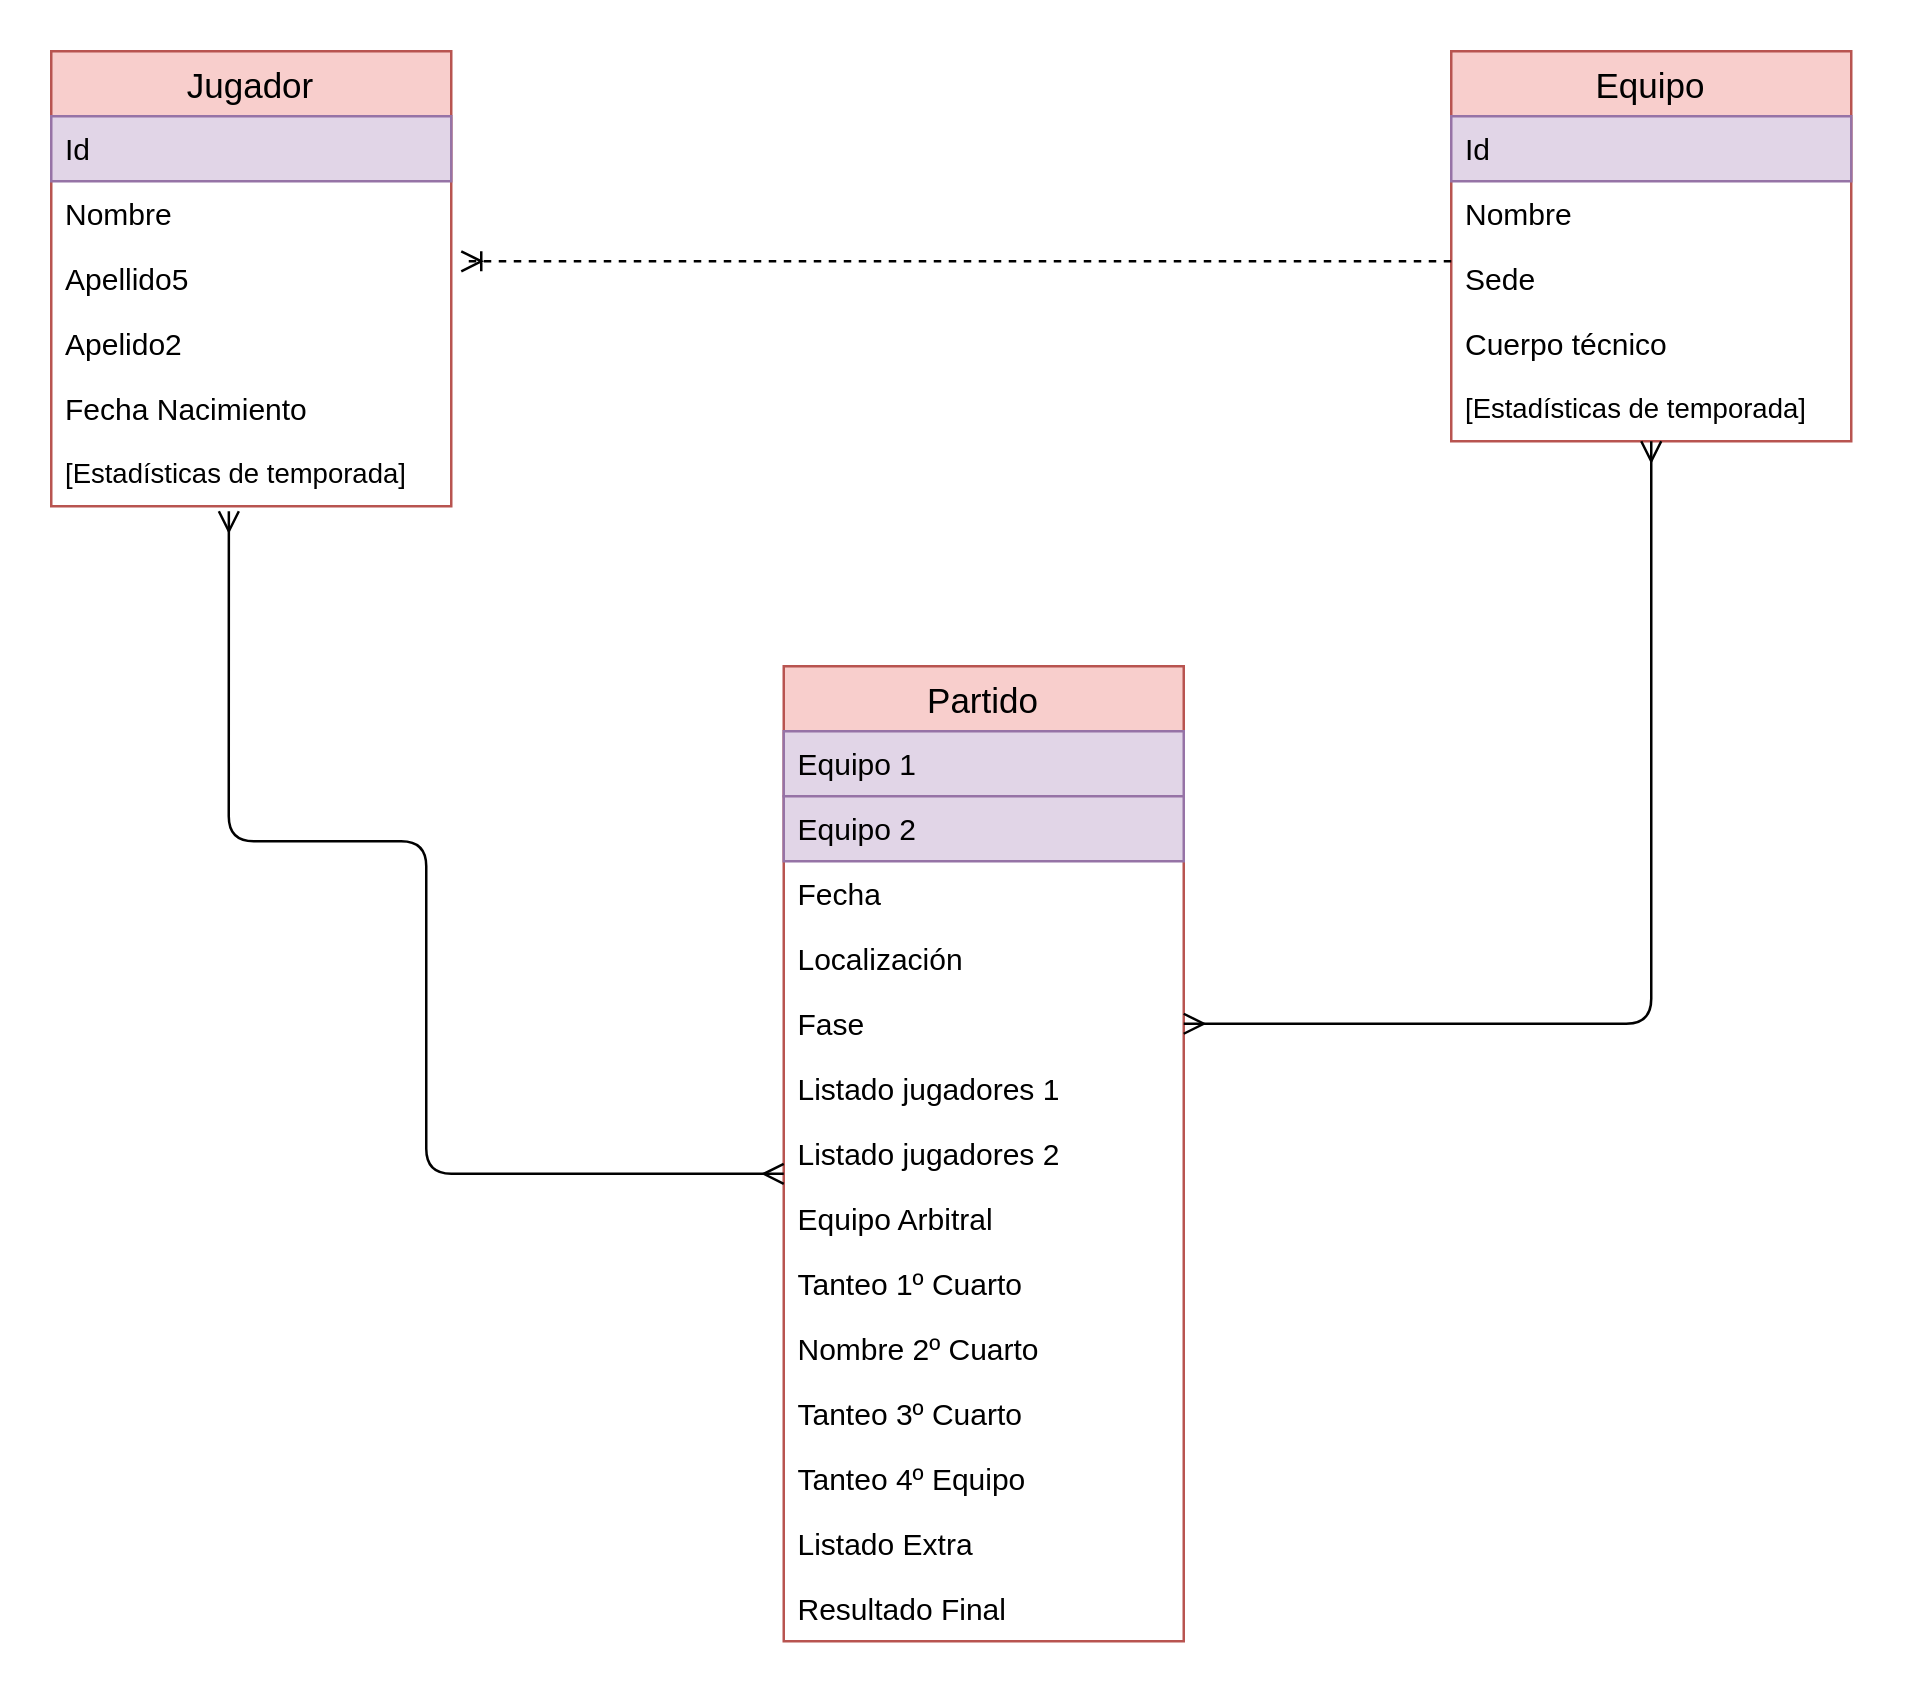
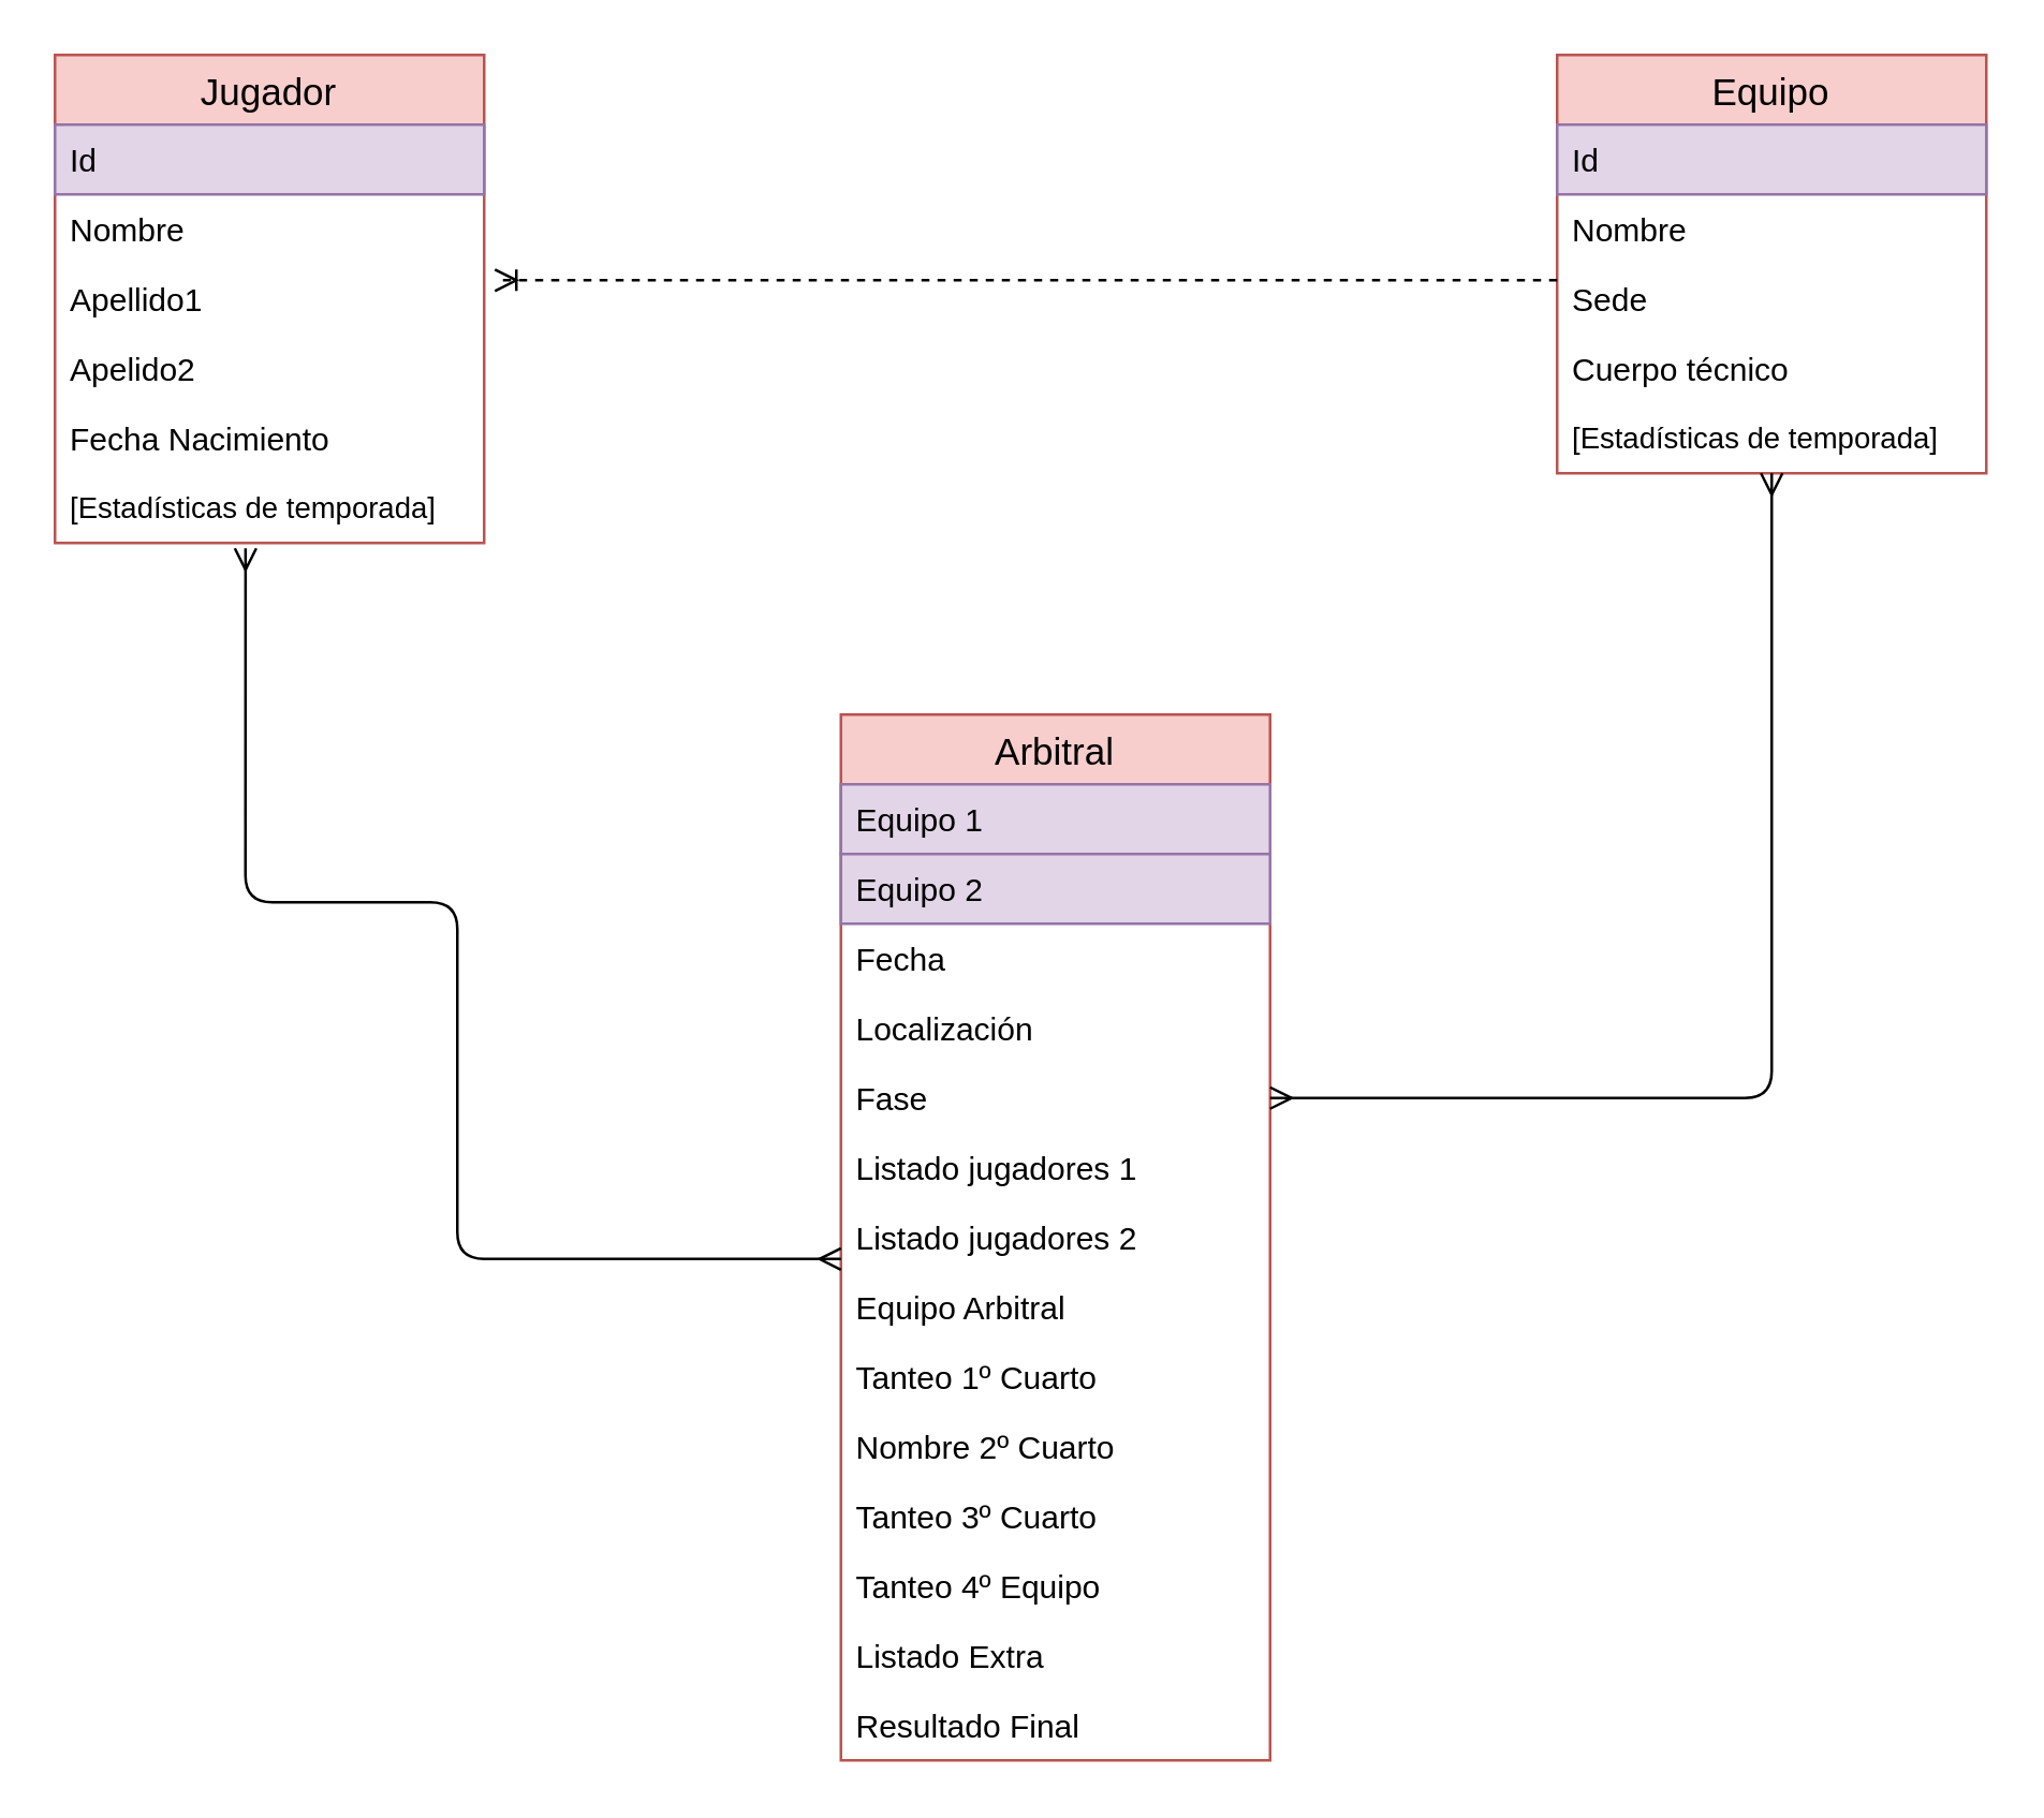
  <mxCell id="0" />
  <mxCell id="1" parent="0" />
  <mxCell id="2" value="Jugador" style="swimlane;fontStyle=0;childLayout=stackLayout;horizontal=1;startSize=26;fillColor=#f8cecc;horizontalStack=0;resizeParent=1;resizeParentMax=0;resizeLast=0;collapsible=1;marginBottom=0;swimlaneFillColor=#ffffff;align=center;fontSize=14;strokeColor=#b85450;" vertex="1" parent="1"><mxGeometry x="20" y="20" width="160" height="182" as="geometry"><mxRectangle x="60" y="50" width="80" height="26" as="alternateBounds" /></mxGeometry></mxCell>
  <mxCell id="3" value="Id" style="text;strokeColor=#9673a6;fillColor=#E1D5E7;spacingLeft=4;spacingRight=4;overflow=hidden;rotatable=0;points=[[0,0.5],[1,0.5]];portConstraint=eastwest;fontSize=12;shadow=0;" vertex="1" parent="2"><mxGeometry y="26" width="160" height="26" as="geometry" /></mxCell>
  <mxCell id="4" value="Nombre" style="text;strokeColor=none;fillColor=none;spacingLeft=4;spacingRight=4;overflow=hidden;rotatable=0;points=[[0,0.5],[1,0.5]];portConstraint=eastwest;fontSize=12;" vertex="1" parent="2"><mxGeometry y="52" width="160" height="26" as="geometry" /></mxCell>
- <mxCell id="5" value="Apellido5" style="text;strokeColor=none;fillColor=none;spacingLeft=4;spacingRight=4;overflow=hidden;rotatable=0;points=[[0,0.5],[1,0.5]];portConstraint=eastwest;fontSize=12;" vertex="1" parent="2"><mxGeometry y="78" width="160" height="26" as="geometry" /></mxCell>
+ <mxCell id="5" value="Apellido1" style="text;strokeColor=none;fillColor=none;spacingLeft=4;spacingRight=4;overflow=hidden;rotatable=0;points=[[0,0.5],[1,0.5]];portConstraint=eastwest;fontSize=12;" vertex="1" parent="2"><mxGeometry y="78" width="160" height="26" as="geometry" /></mxCell>
  <mxCell id="6" value="Apelido2" style="text;strokeColor=none;fillColor=none;spacingLeft=4;spacingRight=4;overflow=hidden;rotatable=0;points=[[0,0.5],[1,0.5]];portConstraint=eastwest;fontSize=12;" vertex="1" parent="2"><mxGeometry y="104" width="160" height="26" as="geometry" /></mxCell>
  <mxCell id="7" value="Fecha Nacimiento" style="text;strokeColor=none;fillColor=none;spacingLeft=4;spacingRight=4;overflow=hidden;rotatable=0;points=[[0,0.5],[1,0.5]];portConstraint=eastwest;fontSize=12;" vertex="1" parent="2"><mxGeometry y="130" width="160" height="26" as="geometry" /></mxCell>
  <mxCell id="8" value="[Estadísticas de temporada]" style="text;strokeColor=none;fillColor=none;spacingLeft=4;spacingRight=4;overflow=hidden;rotatable=0;points=[[0,0.5],[1,0.5]];portConstraint=eastwest;fontSize=11;" vertex="1" parent="2"><mxGeometry y="156" width="160" height="26" as="geometry" /></mxCell>
  <mxCell id="9" value="Equipo" style="swimlane;fontStyle=0;childLayout=stackLayout;horizontal=1;startSize=26;fillColor=#f8cecc;horizontalStack=0;resizeParent=1;resizeParentMax=0;resizeLast=0;collapsible=1;marginBottom=0;swimlaneFillColor=#ffffff;align=center;fontSize=14;strokeColor=#b85450;" vertex="1" parent="1"><mxGeometry x="580" y="20" width="160" height="156" as="geometry" /></mxCell>
  <mxCell id="10" value="Id" style="text;strokeColor=#9673a6;fillColor=#e1d5e7;spacingLeft=4;spacingRight=4;overflow=hidden;rotatable=0;points=[[0,0.5],[1,0.5]];portConstraint=eastwest;fontSize=12;" vertex="1" parent="9"><mxGeometry y="26" width="160" height="26" as="geometry" /></mxCell>
  <mxCell id="11" value="Nombre" style="text;strokeColor=none;fillColor=none;spacingLeft=4;spacingRight=4;overflow=hidden;rotatable=0;points=[[0,0.5],[1,0.5]];portConstraint=eastwest;fontSize=12;" vertex="1" parent="9"><mxGeometry y="52" width="160" height="26" as="geometry" /></mxCell>
  <mxCell id="12" value="Sede" style="text;strokeColor=none;fillColor=none;spacingLeft=4;spacingRight=4;overflow=hidden;rotatable=0;points=[[0,0.5],[1,0.5]];portConstraint=eastwest;fontSize=12;" vertex="1" parent="9"><mxGeometry y="78" width="160" height="26" as="geometry" /></mxCell>
  <mxCell id="13" value="Cuerpo técnico" style="text;strokeColor=none;fillColor=none;spacingLeft=4;spacingRight=4;overflow=hidden;rotatable=0;points=[[0,0.5],[1,0.5]];portConstraint=eastwest;fontSize=12;shadow=0;" vertex="1" parent="9"><mxGeometry y="104" width="160" height="26" as="geometry" /></mxCell>
  <mxCell id="14" value="[Estadísticas de temporada]" style="text;strokeColor=none;fillColor=none;spacingLeft=4;spacingRight=4;overflow=hidden;rotatable=0;points=[[0,0.5],[1,0.5]];portConstraint=eastwest;fontSize=11;shadow=0;" vertex="1" parent="9"><mxGeometry y="130" width="160" height="26" as="geometry" /></mxCell>
- <mxCell id="15" value="Partido" style="swimlane;fontStyle=0;childLayout=stackLayout;horizontal=1;startSize=26;fillColor=#f8cecc;horizontalStack=0;resizeParent=1;resizeParentMax=0;resizeLast=0;collapsible=1;marginBottom=0;swimlaneFillColor=#ffffff;align=center;fontSize=14;strokeColor=#b85450;" vertex="1" parent="1"><mxGeometry x="313" y="266" width="160" height="390" as="geometry" /></mxCell>
+ <mxCell id="15" value="Arbitral" style="swimlane;fontStyle=0;childLayout=stackLayout;horizontal=1;startSize=26;fillColor=#f8cecc;horizontalStack=0;resizeParent=1;resizeParentMax=0;resizeLast=0;collapsible=1;marginBottom=0;swimlaneFillColor=#ffffff;align=center;fontSize=14;strokeColor=#b85450;" vertex="1" parent="1"><mxGeometry x="313" y="266" width="160" height="390" as="geometry" /></mxCell>
  <mxCell id="16" value="Equipo 1" style="text;strokeColor=#9673a6;fillColor=#e1d5e7;spacingLeft=4;spacingRight=4;overflow=hidden;rotatable=0;points=[[0,0.5],[1,0.5]];portConstraint=eastwest;fontSize=12;" vertex="1" parent="15"><mxGeometry y="26" width="160" height="26" as="geometry" /></mxCell>
  <mxCell id="17" value="Equipo 2" style="text;strokeColor=#9673a6;fillColor=#e1d5e7;spacingLeft=4;spacingRight=4;overflow=hidden;rotatable=0;points=[[0,0.5],[1,0.5]];portConstraint=eastwest;fontSize=12;" vertex="1" parent="15"><mxGeometry y="52" width="160" height="26" as="geometry" /></mxCell>
  <mxCell id="18" value="Fecha" style="text;strokeColor=none;fillColor=none;spacingLeft=4;spacingRight=4;overflow=hidden;rotatable=0;points=[[0,0.5],[1,0.5]];portConstraint=eastwest;fontSize=12;shadow=0;" vertex="1" parent="15"><mxGeometry y="78" width="160" height="26" as="geometry" /></mxCell>
  <mxCell id="19" value="Localización" style="text;strokeColor=none;fillColor=none;spacingLeft=4;spacingRight=4;overflow=hidden;rotatable=0;points=[[0,0.5],[1,0.5]];portConstraint=eastwest;fontSize=12;shadow=0;" vertex="1" parent="15"><mxGeometry y="104" width="160" height="26" as="geometry" /></mxCell>
  <mxCell id="20" value="Fase" style="text;strokeColor=none;fillColor=none;spacingLeft=4;spacingRight=4;overflow=hidden;rotatable=0;points=[[0,0.5],[1,0.5]];portConstraint=eastwest;fontSize=12;" vertex="1" parent="15"><mxGeometry y="130" width="160" height="26" as="geometry" /></mxCell>
  <mxCell id="21" value="Listado jugadores 1" style="text;strokeColor=none;fillColor=none;spacingLeft=4;spacingRight=4;overflow=hidden;rotatable=0;points=[[0,0.5],[1,0.5]];portConstraint=eastwest;fontSize=12;shadow=0;" vertex="1" parent="15"><mxGeometry y="156" width="160" height="26" as="geometry" /></mxCell>
  <mxCell id="22" value="Listado jugadores 2" style="text;strokeColor=none;fillColor=none;spacingLeft=4;spacingRight=4;overflow=hidden;rotatable=0;points=[[0,0.5],[1,0.5]];portConstraint=eastwest;fontSize=12;shadow=0;" vertex="1" parent="15"><mxGeometry y="182" width="160" height="26" as="geometry" /></mxCell>
  <mxCell id="23" value="Equipo Arbitral" style="text;strokeColor=none;fillColor=none;spacingLeft=4;spacingRight=4;overflow=hidden;rotatable=0;points=[[0,0.5],[1,0.5]];portConstraint=eastwest;fontSize=12;shadow=0;" vertex="1" parent="15"><mxGeometry y="208" width="160" height="26" as="geometry" /></mxCell>
  <mxCell id="24" value="Tanteo 1º Cuarto" style="text;strokeColor=none;fillColor=none;spacingLeft=4;spacingRight=4;overflow=hidden;rotatable=0;points=[[0,0.5],[1,0.5]];portConstraint=eastwest;fontSize=12;shadow=0;" vertex="1" parent="15"><mxGeometry y="234" width="160" height="26" as="geometry" /></mxCell>
  <mxCell id="25" value="Nombre 2º Cuarto" style="text;strokeColor=none;fillColor=none;spacingLeft=4;spacingRight=4;overflow=hidden;rotatable=0;points=[[0,0.5],[1,0.5]];portConstraint=eastwest;fontSize=12;shadow=0;" vertex="1" parent="15"><mxGeometry y="260" width="160" height="26" as="geometry" /></mxCell>
  <mxCell id="26" value="Tanteo 3º Cuarto" style="text;strokeColor=none;fillColor=none;spacingLeft=4;spacingRight=4;overflow=hidden;rotatable=0;points=[[0,0.5],[1,0.5]];portConstraint=eastwest;fontSize=12;shadow=0;" vertex="1" parent="15"><mxGeometry y="286" width="160" height="26" as="geometry" /></mxCell>
  <mxCell id="27" value="Tanteo 4º Equipo" style="text;strokeColor=none;fillColor=none;spacingLeft=4;spacingRight=4;overflow=hidden;rotatable=0;points=[[0,0.5],[1,0.5]];portConstraint=eastwest;fontSize=12;shadow=0;" vertex="1" parent="15"><mxGeometry y="312" width="160" height="26" as="geometry" /></mxCell>
  <mxCell id="28" value="Listado Extra" style="text;strokeColor=none;fillColor=none;spacingLeft=4;spacingRight=4;overflow=hidden;rotatable=0;points=[[0,0.5],[1,0.5]];portConstraint=eastwest;fontSize=12;shadow=0;" vertex="1" parent="15"><mxGeometry y="338" width="160" height="26" as="geometry" /></mxCell>
  <mxCell id="29" value="Resultado Final" style="text;strokeColor=none;fillColor=none;spacingLeft=4;spacingRight=4;overflow=hidden;rotatable=0;points=[[0,0.5],[1,0.5]];portConstraint=eastwest;fontSize=12;shadow=0;" vertex="1" parent="15"><mxGeometry y="364" width="160" height="26" as="geometry" /></mxCell>
  <mxCell id="30" value="" style="edgeStyle=orthogonalEdgeStyle;fontSize=12;html=1;endArrow=ERmany;startArrow=ERmany;entryX=0.444;entryY=1.077;entryDx=0;entryDy=0;entryPerimeter=0;exitX=0;exitY=0.808;exitDx=0;exitDy=0;exitPerimeter=0;" edge="1" parent="1" source="22" target="8"><mxGeometry width="100" height="100" relative="1" as="geometry"><mxPoint x="70" y="416" as="sourcePoint" /><mxPoint x="170" y="316" as="targetPoint" /><Array as="points"><mxPoint x="170" y="469" /><mxPoint x="170" y="336" /><mxPoint x="91" y="336" /></Array></mxGeometry></mxCell>
  <mxCell id="31" value="" style="edgeStyle=orthogonalEdgeStyle;fontSize=12;html=1;endArrow=ERmany;startArrow=ERmany;entryX=0.5;entryY=1;entryDx=0;entryDy=0;entryPerimeter=0;exitX=1;exitY=0.5;exitDx=0;exitDy=0;" edge="1" parent="1" source="20" target="14"><mxGeometry width="100" height="100" relative="1" as="geometry"><mxPoint x="590" y="426" as="sourcePoint" /><mxPoint x="690" y="326" as="targetPoint" /></mxGeometry></mxCell>
  <mxCell id="32" value="" style="edgeStyle=orthogonalEdgeStyle;fontSize=12;html=1;endArrow=ERoneToMany;entryX=1.025;entryY=0.231;entryDx=0;entryDy=0;entryPerimeter=0;exitX=0;exitY=0.231;exitDx=0;exitDy=0;exitPerimeter=0;dashed=1;" edge="1" parent="1" source="12" target="5"><mxGeometry width="100" height="100" relative="1" as="geometry"><mxPoint x="340" y="176" as="sourcePoint" /><mxPoint x="440" y="76" as="targetPoint" /></mxGeometry></mxCell>
